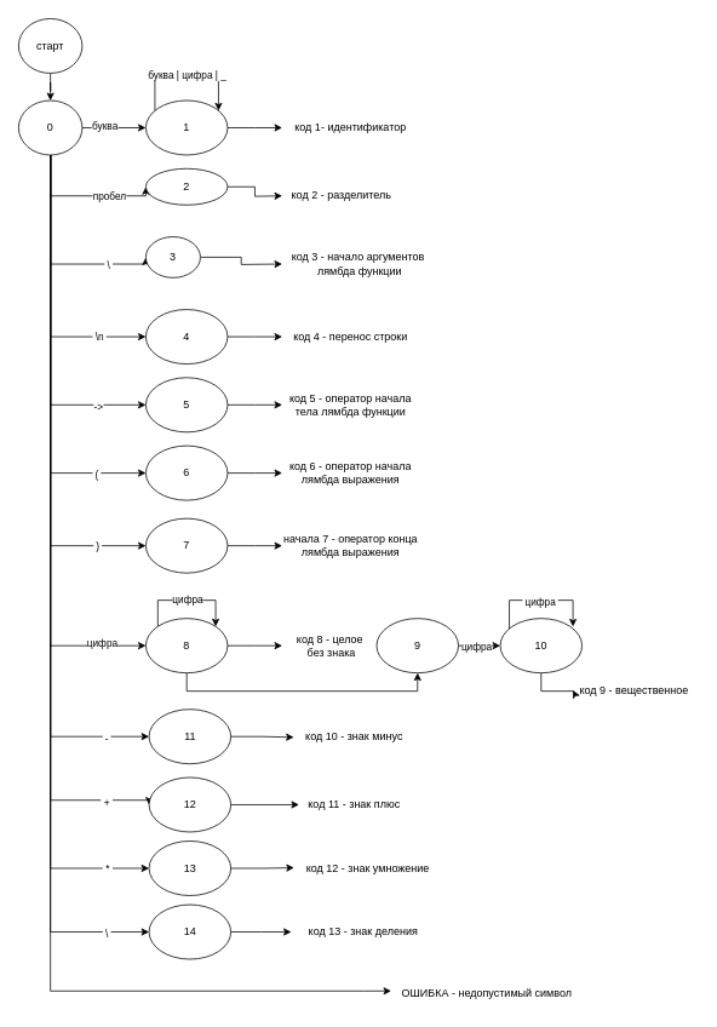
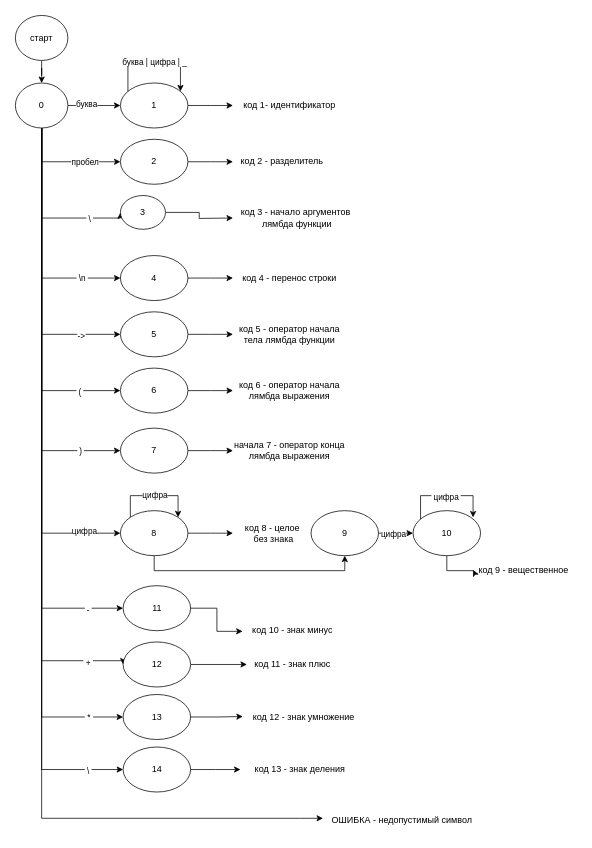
  <mxCell id="0" />
  <mxCell id="1" parent="0" />
  <mxCell id="2" style="edgeStyle=orthogonalEdgeStyle;rounded=0;orthogonalLoop=1;jettySize=auto;html=1;" edge="1" parent="1" source="3" target="29"><mxGeometry relative="1" as="geometry" /></mxCell>
  <mxCell id="3" value="старт" style="ellipse;whiteSpace=wrap;html=1;" vertex="1" parent="1"><mxGeometry x="20" y="20" width="70" height="60" as="geometry" /></mxCell>
  <mxCell id="4" style="edgeStyle=orthogonalEdgeStyle;rounded=0;orthogonalLoop=1;jettySize=auto;html=1;" edge="1" parent="1" source="29" target="31"><mxGeometry relative="1" as="geometry" /></mxCell>
  <mxCell id="5" value="буква" style="edgeLabel;html=1;align=center;verticalAlign=middle;resizable=0;points=[];" vertex="1" connectable="0" parent="4"><mxGeometry x="-0.029" y="2" relative="1" as="geometry"><mxPoint x="-10" as="offset" /></mxGeometry></mxCell>
  <mxCell id="6" style="edgeStyle=orthogonalEdgeStyle;rounded=0;orthogonalLoop=1;jettySize=auto;html=1;entryX=0;entryY=0.5;entryDx=0;entryDy=0;" edge="1" parent="1" source="29" target="39"><mxGeometry relative="1" as="geometry"><Array as="points"><mxPoint x="55" y="290" /></Array></mxGeometry></mxCell>
  <mxCell id="7" value="&amp;nbsp;\&amp;nbsp;" style="edgeLabel;html=1;align=center;verticalAlign=middle;resizable=0;points=[];" vertex="1" connectable="0" parent="6"><mxGeometry x="0.688" y="-1" relative="1" as="geometry"><mxPoint x="-13" as="offset" /></mxGeometry></mxCell>
  <mxCell id="8" style="edgeStyle=orthogonalEdgeStyle;rounded=0;orthogonalLoop=1;jettySize=auto;html=1;entryX=0;entryY=0.5;entryDx=0;entryDy=0;" edge="1" parent="1" source="29" target="36"><mxGeometry relative="1" as="geometry"><Array as="points"><mxPoint x="55" y="215" /></Array></mxGeometry></mxCell>
  <mxCell id="9" value="пробел" style="edgeLabel;html=1;align=center;verticalAlign=middle;resizable=0;points=[];" vertex="1" connectable="0" parent="8"><mxGeometry x="0.362" relative="1" as="geometry"><mxPoint as="offset" /></mxGeometry></mxCell>
  <mxCell id="10" style="edgeStyle=orthogonalEdgeStyle;rounded=0;orthogonalLoop=1;jettySize=auto;html=1;entryX=0;entryY=0.5;entryDx=0;entryDy=0;" edge="1" parent="1" source="29" target="41"><mxGeometry relative="1" as="geometry"><Array as="points"><mxPoint x="55" y="370" /></Array></mxGeometry></mxCell>
  <mxCell id="11" value="&amp;nbsp;\n&amp;nbsp;" style="edgeLabel;html=1;align=center;verticalAlign=middle;resizable=0;points=[];" vertex="1" connectable="0" parent="10"><mxGeometry x="0.682" relative="1" as="geometry"><mxPoint x="-4" as="offset" /></mxGeometry></mxCell>
  <mxCell id="12" style="edgeStyle=orthogonalEdgeStyle;rounded=0;orthogonalLoop=1;jettySize=auto;html=1;entryX=0;entryY=0.5;entryDx=0;entryDy=0;" edge="1" parent="1" source="29" target="45"><mxGeometry relative="1" as="geometry"><Array as="points"><mxPoint x="55" y="445" /></Array></mxGeometry></mxCell>
  <mxCell id="13" value="-&amp;gt;" style="edgeLabel;html=1;align=center;verticalAlign=middle;resizable=0;points=[];" vertex="1" connectable="0" parent="12"><mxGeometry x="0.721" y="-2" relative="1" as="geometry"><mxPoint as="offset" /></mxGeometry></mxCell>
  <mxCell id="14" style="edgeStyle=orthogonalEdgeStyle;rounded=0;orthogonalLoop=1;jettySize=auto;html=1;entryX=0;entryY=0.5;entryDx=0;entryDy=0;" edge="1" parent="1" source="29" target="48"><mxGeometry relative="1" as="geometry"><Array as="points"><mxPoint x="55" y="520" /></Array></mxGeometry></mxCell>
  <mxCell id="15" value="&amp;nbsp;(&amp;nbsp;" style="edgeLabel;html=1;align=center;verticalAlign=middle;resizable=0;points=[];" vertex="1" connectable="0" parent="14"><mxGeometry x="0.757" y="-1" relative="1" as="geometry"><mxPoint as="offset" /></mxGeometry></mxCell>
  <mxCell id="16" style="edgeStyle=orthogonalEdgeStyle;rounded=0;orthogonalLoop=1;jettySize=auto;html=1;entryX=0;entryY=0.5;entryDx=0;entryDy=0;" edge="1" parent="1" source="29" target="51"><mxGeometry relative="1" as="geometry"><Array as="points"><mxPoint x="55" y="600" /></Array></mxGeometry></mxCell>
  <mxCell id="17" value="&amp;nbsp;)&amp;nbsp;" style="edgeLabel;html=1;align=center;verticalAlign=middle;resizable=0;points=[];" vertex="1" connectable="0" parent="16"><mxGeometry x="0.81" relative="1" as="geometry"><mxPoint x="-3" as="offset" /></mxGeometry></mxCell>
  <mxCell id="18" style="edgeStyle=orthogonalEdgeStyle;rounded=0;orthogonalLoop=1;jettySize=auto;html=1;entryX=0;entryY=0.5;entryDx=0;entryDy=0;" edge="1" parent="1" source="29" target="55"><mxGeometry relative="1" as="geometry"><Array as="points"><mxPoint x="55" y="710" /></Array></mxGeometry></mxCell>
  <mxCell id="19" value="цифра" style="edgeLabel;html=1;align=center;verticalAlign=middle;resizable=0;points=[];" vertex="1" connectable="0" parent="18"><mxGeometry x="0.821" y="3" relative="1" as="geometry"><mxPoint x="9" as="offset" /></mxGeometry></mxCell>
  <mxCell id="20" style="edgeStyle=orthogonalEdgeStyle;rounded=0;orthogonalLoop=1;jettySize=auto;html=1;entryX=0;entryY=0.5;entryDx=0;entryDy=0;" edge="1" parent="1" source="29" target="65"><mxGeometry relative="1" as="geometry"><Array as="points"><mxPoint x="55" y="810" /></Array></mxGeometry></mxCell>
  <mxCell id="21" value="&amp;nbsp;-&amp;nbsp;" style="edgeLabel;html=1;align=center;verticalAlign=middle;resizable=0;points=[];" vertex="1" connectable="0" parent="20"><mxGeometry x="0.873" y="-2" relative="1" as="geometry"><mxPoint as="offset" /></mxGeometry></mxCell>
  <mxCell id="22" style="edgeStyle=orthogonalEdgeStyle;rounded=0;orthogonalLoop=1;jettySize=auto;html=1;entryX=0;entryY=0.5;entryDx=0;entryDy=0;" edge="1" parent="1" source="29" target="68"><mxGeometry relative="1" as="geometry"><Array as="points"><mxPoint x="55" y="880" /><mxPoint x="164" y="880" /></Array></mxGeometry></mxCell>
  <mxCell id="23" value="&amp;nbsp;+&amp;nbsp;" style="edgeLabel;html=1;align=center;verticalAlign=middle;resizable=0;points=[];" vertex="1" connectable="0" parent="22"><mxGeometry x="0.878" y="-2" relative="1" as="geometry"><mxPoint x="-2" as="offset" /></mxGeometry></mxCell>
  <mxCell id="24" style="edgeStyle=orthogonalEdgeStyle;rounded=0;orthogonalLoop=1;jettySize=auto;html=1;entryX=0;entryY=0.5;entryDx=0;entryDy=0;" edge="1" parent="1" source="29" target="71"><mxGeometry relative="1" as="geometry"><Array as="points"><mxPoint x="55" y="955" /></Array></mxGeometry></mxCell>
  <mxCell id="25" value="&amp;nbsp;*&amp;nbsp;" style="edgeLabel;html=1;align=center;verticalAlign=middle;resizable=0;points=[];" vertex="1" connectable="0" parent="24"><mxGeometry x="0.886" relative="1" as="geometry"><mxPoint x="4" as="offset" /></mxGeometry></mxCell>
  <mxCell id="26" style="edgeStyle=orthogonalEdgeStyle;rounded=0;orthogonalLoop=1;jettySize=auto;html=1;entryX=0;entryY=0.5;entryDx=0;entryDy=0;" edge="1" parent="1" source="29" target="73"><mxGeometry relative="1" as="geometry"><Array as="points"><mxPoint x="55" y="1025" /></Array></mxGeometry></mxCell>
  <mxCell id="27" value="&amp;nbsp;\&amp;nbsp;" style="edgeLabel;html=1;align=center;verticalAlign=middle;resizable=0;points=[];" vertex="1" connectable="0" parent="26"><mxGeometry x="0.902" y="-2" relative="1" as="geometry"><mxPoint as="offset" /></mxGeometry></mxCell>
  <mxCell id="28" style="edgeStyle=orthogonalEdgeStyle;rounded=0;orthogonalLoop=1;jettySize=auto;html=1;" edge="1" parent="1" source="29"><mxGeometry relative="1" as="geometry"><mxPoint x="430" y="1090" as="targetPoint" /><Array as="points"><mxPoint x="55" y="1090" /><mxPoint x="400" y="1090" /></Array></mxGeometry></mxCell>
  <mxCell id="29" value="0" style="ellipse;whiteSpace=wrap;html=1;" vertex="1" parent="1"><mxGeometry x="20" y="110" width="70" height="60" as="geometry" /></mxCell>
  <mxCell id="30" style="edgeStyle=orthogonalEdgeStyle;rounded=0;orthogonalLoop=1;jettySize=auto;html=1;" edge="1" parent="1" source="31"><mxGeometry relative="1" as="geometry"><mxPoint x="310" y="140" as="targetPoint" /></mxGeometry></mxCell>
  <mxCell id="31" value="1" style="ellipse;whiteSpace=wrap;html=1;" vertex="1" parent="1"><mxGeometry x="160" y="110" width="90" height="60" as="geometry" /></mxCell>
  <mxCell id="32" style="edgeStyle=orthogonalEdgeStyle;rounded=0;orthogonalLoop=1;jettySize=auto;html=1;" edge="1" parent="1" source="31" target="31"><mxGeometry relative="1" as="geometry"><Array as="points"><mxPoint x="170" y="80" /><mxPoint x="240" y="80" /></Array></mxGeometry></mxCell>
  <mxCell id="33" value="&amp;nbsp;буква | цифра | _" style="edgeLabel;html=1;align=center;verticalAlign=middle;resizable=0;points=[];" vertex="1" connectable="0" parent="32"><mxGeometry x="-0.02" y="-1" relative="1" as="geometry"><mxPoint as="offset" /></mxGeometry></mxCell>
  <mxCell id="34" value="код 1- идентификатор" style="text;html=1;align=center;verticalAlign=middle;resizable=0;points=[];autosize=1;strokeColor=none;fillColor=none;" vertex="1" parent="1"><mxGeometry x="310" y="125" width="150" height="30" as="geometry" /></mxCell>
  <mxCell id="35" style="edgeStyle=orthogonalEdgeStyle;rounded=0;orthogonalLoop=1;jettySize=auto;html=1;" edge="1" parent="1" source="36"><mxGeometry relative="1" as="geometry"><mxPoint x="310" y="215" as="targetPoint" /></mxGeometry></mxCell>
- <mxCell id="36" value="2" style="ellipse;whiteSpace=wrap;html=1;" vertex="1" parent="1"><mxGeometry x="160" y="185" width="90" height="40" as="geometry" /></mxCell>
+ <mxCell id="36" value="2" style="ellipse;whiteSpace=wrap;html=1;" vertex="1" parent="1"><mxGeometry x="160" y="185" width="90" height="60" as="geometry" /></mxCell>
  <mxCell id="37" value="код 2 - разделитель" style="text;html=1;align=center;verticalAlign=middle;resizable=0;points=[];autosize=1;strokeColor=none;fillColor=none;" vertex="1" parent="1"><mxGeometry x="310" y="200" width="130" height="30" as="geometry" /></mxCell>
  <mxCell id="38" style="edgeStyle=orthogonalEdgeStyle;rounded=0;orthogonalLoop=1;jettySize=auto;html=1;" edge="1" parent="1" source="39"><mxGeometry relative="1" as="geometry"><mxPoint x="310" y="290" as="targetPoint" /></mxGeometry></mxCell>
  <mxCell id="39" value="3" style="ellipse;whiteSpace=wrap;html=1;" vertex="1" parent="1"><mxGeometry x="160" y="260" width="60" height="45" as="geometry" /></mxCell>
  <mxCell id="40" style="edgeStyle=orthogonalEdgeStyle;rounded=0;orthogonalLoop=1;jettySize=auto;html=1;" edge="1" parent="1" source="41"><mxGeometry relative="1" as="geometry"><mxPoint x="310" y="370" as="targetPoint" /></mxGeometry></mxCell>
  <mxCell id="41" value="4" style="ellipse;whiteSpace=wrap;html=1;" vertex="1" parent="1"><mxGeometry x="160" y="340" width="90" height="60" as="geometry" /></mxCell>
  <mxCell id="42" value="код 3 - начало аргументов&amp;nbsp;&lt;div&gt;лямбда функции&lt;/div&gt;" style="text;html=1;align=center;verticalAlign=middle;resizable=0;points=[];autosize=1;strokeColor=none;fillColor=none;" vertex="1" parent="1"><mxGeometry x="310" y="270" width="170" height="40" as="geometry" /></mxCell>
  <mxCell id="43" value="код 4 - перенос строки" style="text;html=1;align=center;verticalAlign=middle;resizable=0;points=[];autosize=1;strokeColor=none;fillColor=none;" vertex="1" parent="1"><mxGeometry x="310" y="355" width="150" height="30" as="geometry" /></mxCell>
  <mxCell id="44" style="edgeStyle=orthogonalEdgeStyle;rounded=0;orthogonalLoop=1;jettySize=auto;html=1;" edge="1" parent="1" source="45"><mxGeometry relative="1" as="geometry"><mxPoint x="310" y="445" as="targetPoint" /></mxGeometry></mxCell>
  <mxCell id="45" value="5" style="ellipse;whiteSpace=wrap;html=1;" vertex="1" parent="1"><mxGeometry x="160" y="415" width="90" height="60" as="geometry" /></mxCell>
  <mxCell id="46" value="код 5 - оператор начала&lt;div&gt;тела лямбда функции&lt;/div&gt;" style="text;html=1;align=center;verticalAlign=middle;resizable=0;points=[];autosize=1;strokeColor=none;fillColor=none;" vertex="1" parent="1"><mxGeometry x="305" y="425" width="160" height="40" as="geometry" /></mxCell>
  <mxCell id="47" style="edgeStyle=orthogonalEdgeStyle;rounded=0;orthogonalLoop=1;jettySize=auto;html=1;" edge="1" parent="1" source="48"><mxGeometry relative="1" as="geometry"><mxPoint x="310" y="520" as="targetPoint" /></mxGeometry></mxCell>
  <mxCell id="48" value="6" style="ellipse;whiteSpace=wrap;html=1;" vertex="1" parent="1"><mxGeometry x="160" y="490" width="90" height="60" as="geometry" /></mxCell>
  <mxCell id="49" value="код 6 - оператор начала&lt;div&gt;лямбда выражения&lt;/div&gt;" style="text;html=1;align=center;verticalAlign=middle;resizable=0;points=[];autosize=1;strokeColor=none;fillColor=none;" vertex="1" parent="1"><mxGeometry x="305" y="500" width="160" height="40" as="geometry" /></mxCell>
  <mxCell id="50" style="edgeStyle=orthogonalEdgeStyle;rounded=0;orthogonalLoop=1;jettySize=auto;html=1;" edge="1" parent="1" source="51"><mxGeometry relative="1" as="geometry"><mxPoint x="310" y="600" as="targetPoint" /></mxGeometry></mxCell>
  <mxCell id="51" value="7" style="ellipse;whiteSpace=wrap;html=1;" vertex="1" parent="1"><mxGeometry x="160" y="570" width="90" height="60" as="geometry" /></mxCell>
  <mxCell id="52" value="начала 7 - оператор конца&lt;div&gt;лямбда выражения&lt;/div&gt;" style="text;html=1;align=center;verticalAlign=middle;resizable=0;points=[];autosize=1;strokeColor=none;fillColor=none;" vertex="1" parent="1"><mxGeometry x="310" y="580" width="150" height="40" as="geometry" /></mxCell>
  <mxCell id="53" style="edgeStyle=orthogonalEdgeStyle;rounded=0;orthogonalLoop=1;jettySize=auto;html=1;" edge="1" parent="1" source="55"><mxGeometry relative="1" as="geometry"><mxPoint x="310" y="710" as="targetPoint" /></mxGeometry></mxCell>
  <mxCell id="54" style="edgeStyle=orthogonalEdgeStyle;rounded=0;orthogonalLoop=1;jettySize=auto;html=1;entryX=0.5;entryY=1;entryDx=0;entryDy=0;" edge="1" parent="1" source="55" target="61"><mxGeometry relative="1" as="geometry"><Array as="points"><mxPoint x="205" y="760" /><mxPoint x="459" y="760" /></Array></mxGeometry></mxCell>
  <mxCell id="55" value="8" style="ellipse;whiteSpace=wrap;html=1;" vertex="1" parent="1"><mxGeometry x="160" y="680" width="90" height="60" as="geometry" /></mxCell>
  <mxCell id="56" value="код 8 - целое&amp;nbsp;&lt;div&gt;без знака&lt;/div&gt;" style="text;html=1;align=center;verticalAlign=middle;resizable=0;points=[];autosize=1;strokeColor=none;fillColor=none;" vertex="1" parent="1"><mxGeometry x="314" y="690" width="100" height="40" as="geometry" /></mxCell>
  <mxCell id="57" style="edgeStyle=orthogonalEdgeStyle;rounded=0;orthogonalLoop=1;jettySize=auto;html=1;exitX=0;exitY=0;exitDx=0;exitDy=0;entryX=1;entryY=0;entryDx=0;entryDy=0;" edge="1" parent="1" source="55" target="55"><mxGeometry relative="1" as="geometry"><Array as="points"><mxPoint x="173" y="660" /><mxPoint x="237" y="660" /></Array></mxGeometry></mxCell>
  <mxCell id="58" value="цифра" style="edgeLabel;html=1;align=center;verticalAlign=middle;resizable=0;points=[];" vertex="1" connectable="0" parent="57"><mxGeometry x="0.175" y="1" relative="1" as="geometry"><mxPoint x="-10" as="offset" /></mxGeometry></mxCell>
  <mxCell id="59" style="edgeStyle=orthogonalEdgeStyle;rounded=0;orthogonalLoop=1;jettySize=auto;html=1;" edge="1" parent="1" source="61" target="63"><mxGeometry relative="1" as="geometry" /></mxCell>
  <mxCell id="60" value="цифра" style="edgeLabel;html=1;align=center;verticalAlign=middle;resizable=0;points=[];" vertex="1" connectable="0" parent="59"><mxGeometry x="-0.399" relative="1" as="geometry"><mxPoint x="5" as="offset" /></mxGeometry></mxCell>
  <mxCell id="61" value="9" style="ellipse;whiteSpace=wrap;html=1;" vertex="1" parent="1"><mxGeometry x="414" y="680" width="90" height="60" as="geometry" /></mxCell>
  <mxCell id="62" style="edgeStyle=orthogonalEdgeStyle;rounded=0;orthogonalLoop=1;jettySize=auto;html=1;" edge="1" parent="1" source="63"><mxGeometry relative="1" as="geometry"><mxPoint x="630" y="759" as="targetPoint" /></mxGeometry></mxCell>
  <mxCell id="63" value="10" style="ellipse;whiteSpace=wrap;html=1;" vertex="1" parent="1"><mxGeometry x="550" y="680" width="90" height="60" as="geometry" /></mxCell>
  <mxCell id="64" value="код 9 - вещественное" style="text;html=1;align=center;verticalAlign=middle;resizable=0;points=[];autosize=1;strokeColor=none;fillColor=none;" vertex="1" parent="1"><mxGeometry x="627" y="745" width="140" height="30" as="geometry" /></mxCell>
  <mxCell id="65" value="11" style="ellipse;whiteSpace=wrap;html=1;" vertex="1" parent="1"><mxGeometry x="163.57" y="780" width="90" height="60" as="geometry" /></mxCell>
- <mxCell id="66" value="код 10 - знак минус" style="text;html=1;align=center;verticalAlign=middle;resizable=0;points=[];autosize=1;strokeColor=none;fillColor=none;" vertex="1" parent="1"><mxGeometry x="323.57" y="795" width="130" height="30" as="geometry" /></mxCell>
+ <mxCell id="66" value="код 10 - знак минус" style="text;html=1;align=center;verticalAlign=middle;resizable=0;points=[];autosize=1;strokeColor=none;fillColor=none;" vertex="1" parent="1"><mxGeometry x="323.57" y="825" width="130" height="30" as="geometry" /></mxCell>
  <mxCell id="67" style="edgeStyle=orthogonalEdgeStyle;rounded=0;orthogonalLoop=1;jettySize=auto;html=1;" edge="1" parent="1" source="68" target="70"><mxGeometry relative="1" as="geometry" /></mxCell>
  <mxCell id="68" value="12" style="ellipse;whiteSpace=wrap;html=1;" vertex="1" parent="1"><mxGeometry x="163.57" y="855" width="90" height="60" as="geometry" /></mxCell>
  <mxCell id="69" style="edgeStyle=orthogonalEdgeStyle;rounded=0;orthogonalLoop=1;jettySize=auto;html=1;entryX=-0.006;entryY=0.528;entryDx=0;entryDy=0;entryPerimeter=0;" edge="1" parent="1" source="65" target="66"><mxGeometry relative="1" as="geometry" /></mxCell>
  <mxCell id="70" value="код 11 - знак плюс" style="text;html=1;align=center;verticalAlign=middle;resizable=0;points=[];autosize=1;strokeColor=none;fillColor=none;" vertex="1" parent="1"><mxGeometry x="328.57" y="870" width="120" height="30" as="geometry" /></mxCell>
  <mxCell id="71" value="13" style="ellipse;whiteSpace=wrap;html=1;" vertex="1" parent="1"><mxGeometry x="163.57" y="925" width="90" height="60" as="geometry" /></mxCell>
  <mxCell id="72" style="edgeStyle=orthogonalEdgeStyle;rounded=0;orthogonalLoop=1;jettySize=auto;html=1;" edge="1" parent="1" source="73"><mxGeometry relative="1" as="geometry"><mxPoint x="320" y="1025" as="targetPoint" /></mxGeometry></mxCell>
  <mxCell id="73" value="14" style="ellipse;whiteSpace=wrap;html=1;" vertex="1" parent="1"><mxGeometry x="163.57" y="995" width="90" height="60" as="geometry" /></mxCell>
  <mxCell id="74" value="код 12 - знак умножение" style="text;html=1;align=center;verticalAlign=middle;resizable=0;points=[];autosize=1;strokeColor=none;fillColor=none;" vertex="1" parent="1"><mxGeometry x="323.57" y="940" width="160" height="30" as="geometry" /></mxCell>
  <mxCell id="75" style="edgeStyle=orthogonalEdgeStyle;rounded=0;orthogonalLoop=1;jettySize=auto;html=1;entryX=-0.003;entryY=0.479;entryDx=0;entryDy=0;entryPerimeter=0;" edge="1" parent="1" source="71" target="74"><mxGeometry relative="1" as="geometry" /></mxCell>
  <mxCell id="76" value="код 13 - знак деления" style="text;html=1;align=center;verticalAlign=middle;resizable=0;points=[];autosize=1;strokeColor=none;fillColor=none;" vertex="1" parent="1"><mxGeometry x="328.57" y="1010" width="140" height="30" as="geometry" /></mxCell>
  <mxCell id="77" value="ОШИБКА - недопустимый символ" style="text;html=1;align=center;verticalAlign=middle;resizable=0;points=[];autosize=1;strokeColor=none;fillColor=none;" vertex="1" parent="1"><mxGeometry x="430" y="1078" width="210" height="30" as="geometry" /></mxCell>
  <mxCell id="78" style="edgeStyle=orthogonalEdgeStyle;rounded=0;orthogonalLoop=1;jettySize=auto;html=1;entryX=0.889;entryY=0.15;entryDx=0;entryDy=0;entryPerimeter=0;" edge="1" parent="1" source="63" target="63"><mxGeometry relative="1" as="geometry"><Array as="points"><mxPoint x="560" y="660" /><mxPoint x="630" y="660" /></Array></mxGeometry></mxCell>
  <mxCell id="79" value="&amp;nbsp;цифра&amp;nbsp;" style="edgeLabel;html=1;align=center;verticalAlign=middle;resizable=0;points=[];" vertex="1" connectable="0" parent="78"><mxGeometry x="-0.002" y="-1" relative="1" as="geometry"><mxPoint as="offset" /></mxGeometry></mxCell>
